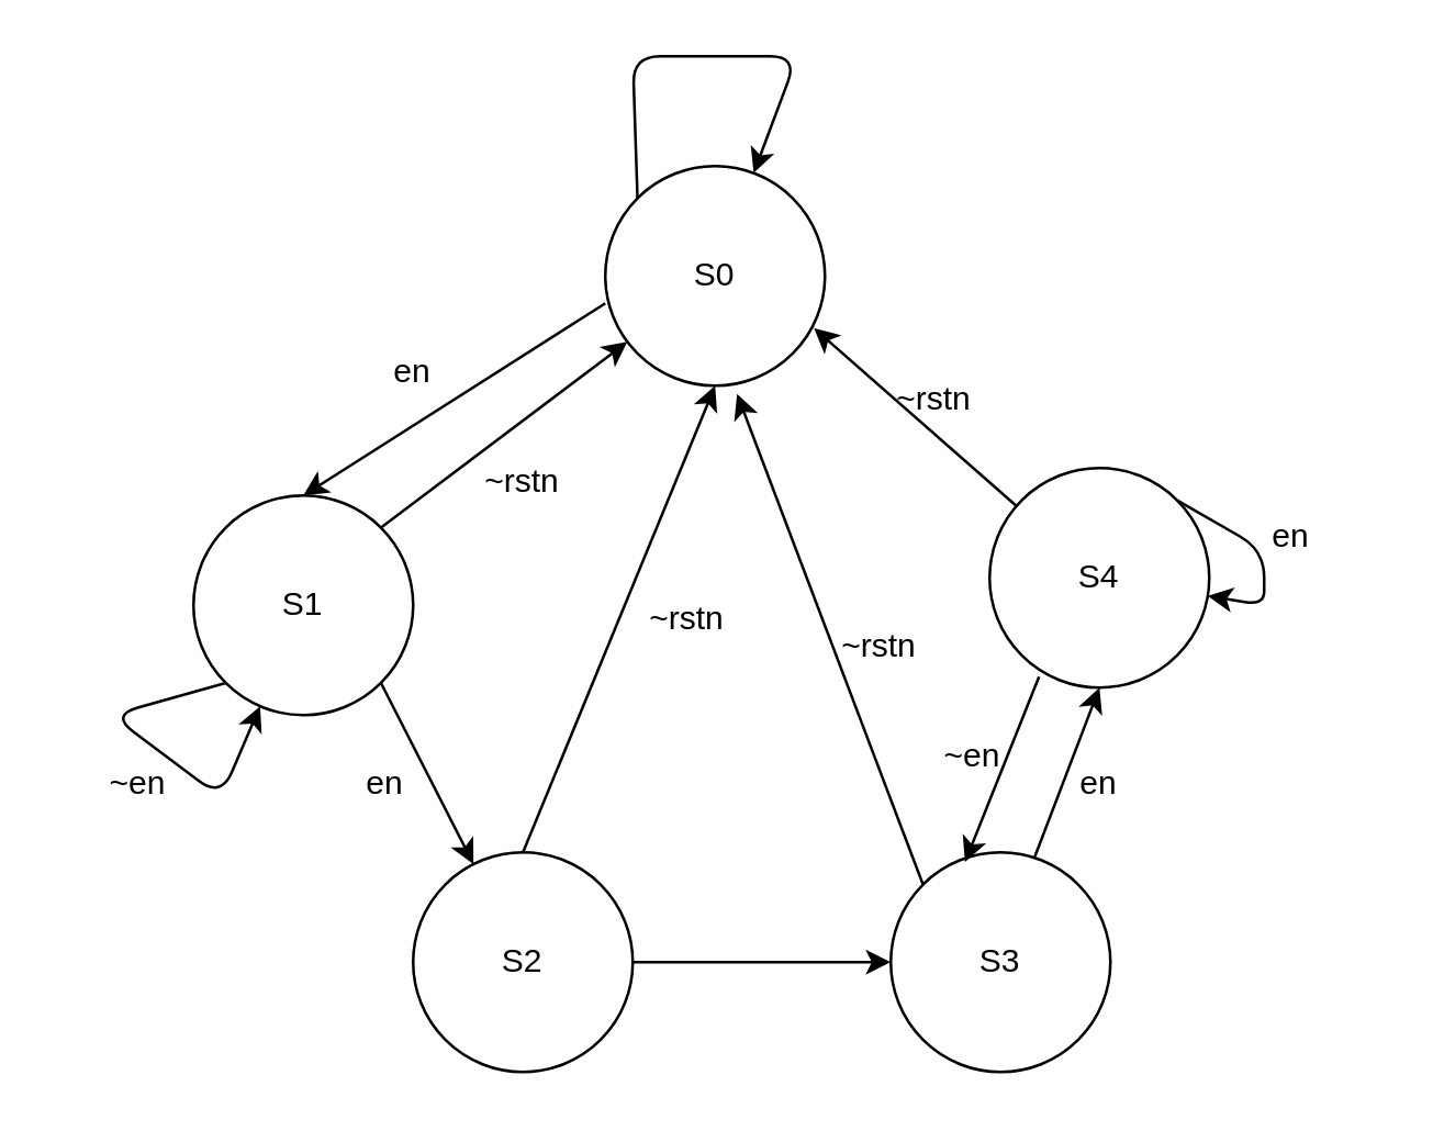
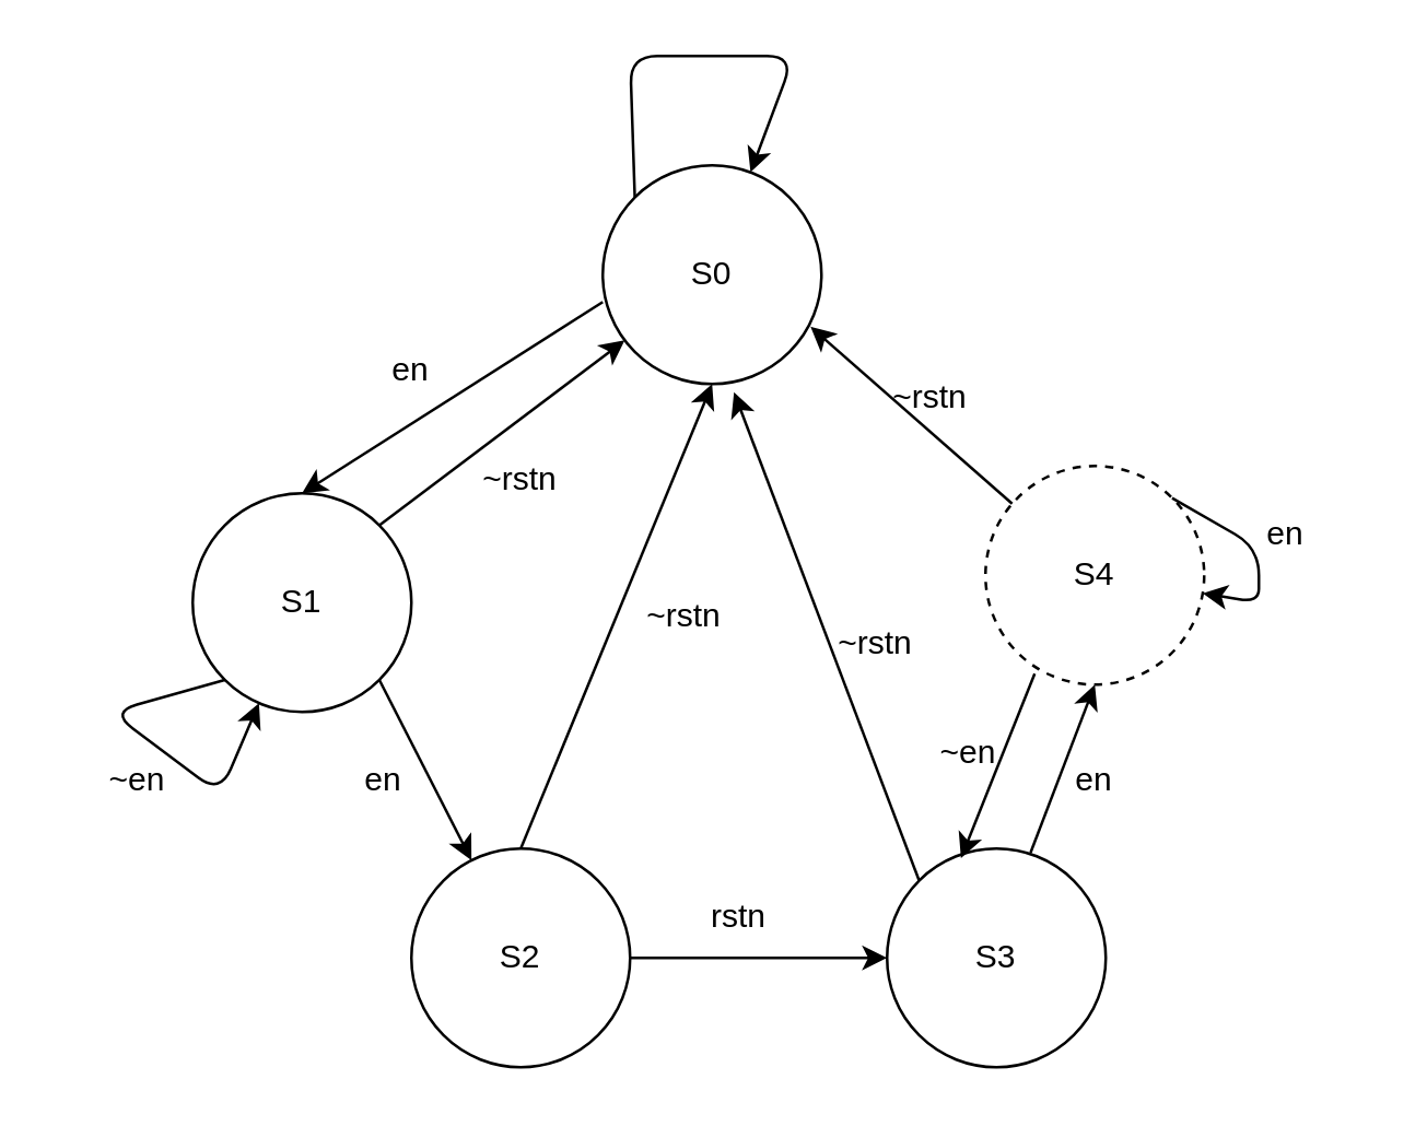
  <mxCell id="0" />
  <mxCell id="1" parent="0" />
  <mxCell id="2" value="S0&lt;br&gt;" style="ellipse;whiteSpace=wrap;html=1;aspect=fixed;" parent="1" vertex="1"><mxGeometry x="220" y="60" width="80" height="80" as="geometry" /></mxCell>
  <mxCell id="3" value="S1" style="ellipse;whiteSpace=wrap;html=1;aspect=fixed;" parent="1" vertex="1"><mxGeometry x="70" y="180" width="80" height="80" as="geometry" /></mxCell>
  <mxCell id="4" value="S2" style="ellipse;whiteSpace=wrap;html=1;aspect=fixed;" parent="1" vertex="1"><mxGeometry x="150" y="310" width="80" height="80" as="geometry" /></mxCell>
  <mxCell id="5" value="S3" style="ellipse;whiteSpace=wrap;html=1;aspect=fixed;" parent="1" vertex="1"><mxGeometry x="324" y="310" width="80" height="80" as="geometry" /></mxCell>
  <mxCell id="6" value="" style="endArrow=classic;html=1;exitX=0;exitY=0.625;exitDx=0;exitDy=0;exitPerimeter=0;entryX=0.5;entryY=0;entryDx=0;entryDy=0;" parent="1" source="2" target="3" edge="1"><mxGeometry width="50" height="50" relative="1" as="geometry"><mxPoint x="210" y="280" as="sourcePoint" /><mxPoint x="260" y="230" as="targetPoint" /></mxGeometry></mxCell>
  <mxCell id="7" value="en" style="text;html=1;strokeColor=none;fillColor=none;align=center;verticalAlign=middle;whiteSpace=wrap;" parent="1" vertex="1"><mxGeometry x="120" y="120" width="60" height="30" as="geometry" /></mxCell>
  <mxCell id="8" value="" style="endArrow=classic;html=1;exitX=0;exitY=0;exitDx=0;exitDy=0;" parent="1" source="2" target="2" edge="1"><mxGeometry width="50" height="50" relative="1" as="geometry"><mxPoint x="210" y="280" as="sourcePoint" /><mxPoint x="260" y="230" as="targetPoint" /><Array as="points"><mxPoint x="230" y="20" /></Array></mxGeometry></mxCell>
  <mxCell id="9" value="" style="endArrow=classic;html=1;exitX=1;exitY=1;exitDx=0;exitDy=0;fillColor=none;strokeColor=default;" parent="1" source="3" target="4" edge="1"><mxGeometry width="50" height="50" relative="1" as="geometry"><mxPoint x="210" y="280" as="sourcePoint" /><mxPoint x="260" y="230" as="targetPoint" /></mxGeometry></mxCell>
  <mxCell id="10" value="en" style="text;html=1;strokeColor=none;fillColor=none;align=center;verticalAlign=middle;whiteSpace=wrap;rounded=0;" vertex="1" parent="1"><mxGeometry x="110" y="270" width="60" height="30" as="geometry" /></mxCell>
  <mxCell id="11" value="" style="endArrow=classic;html=1;strokeColor=default;exitX=1;exitY=0.5;exitDx=0;exitDy=0;entryX=0;entryY=0.5;entryDx=0;entryDy=0;" edge="1" parent="1" source="4" target="5"><mxGeometry width="50" height="50" relative="1" as="geometry"><mxPoint x="300" y="280" as="sourcePoint" /><mxPoint x="350" y="230" as="targetPoint" /></mxGeometry></mxCell>
  <mxCell id="12" value="" style="endArrow=classic;html=1;strokeColor=default;exitX=1;exitY=0;exitDx=0;exitDy=0;" edge="1" parent="1" source="3" target="2"><mxGeometry width="50" height="50" relative="1" as="geometry"><mxPoint x="300" y="250" as="sourcePoint" /><mxPoint x="350" y="200" as="targetPoint" /></mxGeometry></mxCell>
  <mxCell id="13" value="~rstn" style="text;html=1;strokeColor=none;fillColor=none;align=center;verticalAlign=middle;whiteSpace=wrap;rounded=0;" vertex="1" parent="1"><mxGeometry x="160" y="160" width="60" height="30" as="geometry" /></mxCell>
  <mxCell id="14" value="" style="endArrow=classic;html=1;strokeColor=default;exitX=0.5;exitY=0;exitDx=0;exitDy=0;entryX=0.5;entryY=1;entryDx=0;entryDy=0;" edge="1" parent="1" source="4" target="2"><mxGeometry width="50" height="50" relative="1" as="geometry"><mxPoint x="300" y="240" as="sourcePoint" /><mxPoint x="350" y="190" as="targetPoint" /></mxGeometry></mxCell>
  <mxCell id="15" value="" style="endArrow=classic;html=1;strokeColor=default;exitX=0;exitY=1;exitDx=0;exitDy=0;" edge="1" parent="1" source="3" target="3"><mxGeometry width="50" height="50" relative="1" as="geometry"><mxPoint x="300" y="240" as="sourcePoint" /><mxPoint x="350" y="190" as="targetPoint" /><Array as="points"><mxPoint x="40" y="260" /><mxPoint x="80" y="290" /></Array></mxGeometry></mxCell>
  <mxCell id="16" value="~en" style="text;html=1;strokeColor=none;fillColor=none;align=center;verticalAlign=middle;whiteSpace=wrap;rounded=0;" vertex="1" parent="1"><mxGeometry x="20" y="270" width="60" height="30" as="geometry" /></mxCell>
  <mxCell id="17" value="~rstn" style="text;html=1;strokeColor=none;fillColor=none;align=center;verticalAlign=middle;whiteSpace=wrap;rounded=0;" vertex="1" parent="1"><mxGeometry x="220" y="210" width="60" height="30" as="geometry" /></mxCell>
- <mxCell id="19" value="S4" style="ellipse;whiteSpace=wrap;html=1;aspect=fixed;" vertex="1" parent="1"><mxGeometry x="360" y="170" width="80" height="80" as="geometry" /></mxCell>
+ <mxCell id="18" value="rstn" style="text;html=1;strokeColor=none;fillColor=none;align=center;verticalAlign=middle;whiteSpace=wrap;rounded=0;" vertex="1" parent="1"><mxGeometry x="240" y="320" width="60" height="30" as="geometry" /></mxCell>
+ <mxCell id="19" value="S4" style="ellipse;whiteSpace=wrap;html=1;aspect=fixed;dashed=1;" vertex="1" parent="1"><mxGeometry x="360" y="170" width="80" height="80" as="geometry" /></mxCell>
  <mxCell id="20" value="" style="endArrow=classic;html=1;strokeColor=default;exitX=0.656;exitY=0.019;exitDx=0;exitDy=0;exitPerimeter=0;entryX=0.5;entryY=1;entryDx=0;entryDy=0;" edge="1" parent="1" source="5" target="19"><mxGeometry width="50" height="50" relative="1" as="geometry"><mxPoint x="300" y="250" as="sourcePoint" /><mxPoint x="350" y="200" as="targetPoint" /></mxGeometry></mxCell>
  <mxCell id="21" value="" style="endArrow=classic;html=1;strokeColor=default;entryX=0.95;entryY=0.738;entryDx=0;entryDy=0;entryPerimeter=0;" edge="1" parent="1" source="19" target="2"><mxGeometry width="50" height="50" relative="1" as="geometry"><mxPoint x="320" y="150" as="sourcePoint" /><mxPoint x="350" y="200" as="targetPoint" /></mxGeometry></mxCell>
  <mxCell id="22" value="" style="endArrow=classic;html=1;strokeColor=default;exitX=0;exitY=0;exitDx=0;exitDy=0;entryX=0.6;entryY=1.038;entryDx=0;entryDy=0;entryPerimeter=0;" edge="1" parent="1" source="5" target="2"><mxGeometry width="50" height="50" relative="1" as="geometry"><mxPoint x="300" y="250" as="sourcePoint" /><mxPoint x="350" y="200" as="targetPoint" /></mxGeometry></mxCell>
  <mxCell id="23" value="~rstn" style="text;html=1;strokeColor=none;fillColor=none;align=center;verticalAlign=middle;whiteSpace=wrap;rounded=0;" vertex="1" parent="1"><mxGeometry x="290" y="220" width="60" height="30" as="geometry" /></mxCell>
  <mxCell id="24" value="~rstn" style="text;html=1;strokeColor=none;fillColor=none;align=center;verticalAlign=middle;whiteSpace=wrap;rounded=0;" vertex="1" parent="1"><mxGeometry x="310" y="130" width="60" height="30" as="geometry" /></mxCell>
  <mxCell id="25" value="en" style="text;html=1;strokeColor=none;fillColor=none;align=center;verticalAlign=middle;whiteSpace=wrap;" vertex="1" parent="1"><mxGeometry x="370" y="270" width="60" height="30" as="geometry" /></mxCell>
  <mxCell id="26" value="" style="endArrow=classic;html=1;strokeColor=default;exitX=1;exitY=0;exitDx=0;exitDy=0;" edge="1" parent="1" source="19" target="19"><mxGeometry width="50" height="50" relative="1" as="geometry"><mxPoint x="300" y="250" as="sourcePoint" /><mxPoint x="350" y="200" as="targetPoint" /></mxGeometry></mxCell>
  <mxCell id="27" value="en" style="text;html=1;strokeColor=none;fillColor=none;align=center;verticalAlign=middle;whiteSpace=wrap;" vertex="1" parent="1"><mxGeometry x="440" y="180" width="60" height="30" as="geometry" /></mxCell>
  <mxCell id="28" value="" style="endArrow=classic;html=1;strokeColor=default;exitX=0.225;exitY=0.95;exitDx=0;exitDy=0;exitPerimeter=0;entryX=0.338;entryY=0.044;entryDx=0;entryDy=0;entryPerimeter=0;" edge="1" parent="1" source="19" target="5"><mxGeometry width="50" height="50" relative="1" as="geometry"><mxPoint x="300" y="250" as="sourcePoint" /><mxPoint x="350" y="200" as="targetPoint" /></mxGeometry></mxCell>
  <mxCell id="29" value="~en" style="text;html=1;strokeColor=none;fillColor=none;align=center;verticalAlign=middle;whiteSpace=wrap;rounded=0;" vertex="1" parent="1"><mxGeometry x="324" y="260" width="60" height="30" as="geometry" /></mxCell>
